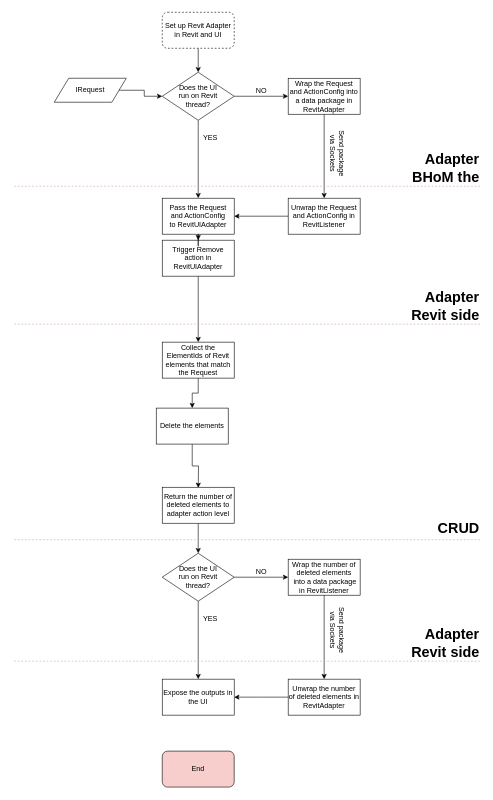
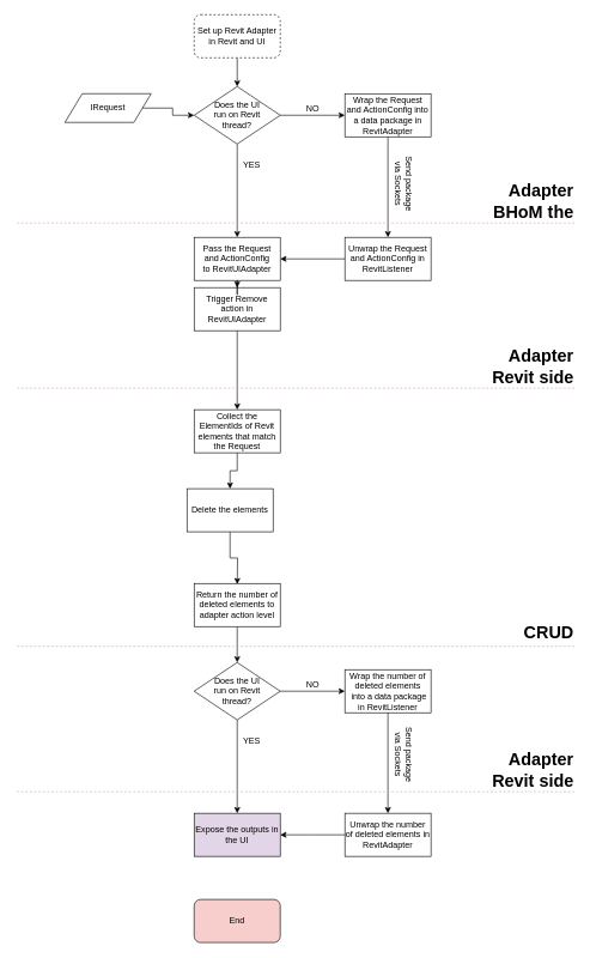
  <mxCell id="0" />
  <mxCell id="1" parent="0" />
  <mxCell id="2" value="" style="edgeStyle=orthogonalEdgeStyle;rounded=0;orthogonalLoop=1;jettySize=auto;html=1;" edge="1" parent="1" source="3" target="10"><mxGeometry relative="1" as="geometry" /></mxCell>
  <mxCell id="3" value="Set up Revit Adapter in Revit and UI" style="rounded=1;whiteSpace=wrap;html=1;dashed=1;" vertex="1" parent="1"><mxGeometry x="270" y="20" width="120" height="60" as="geometry" /></mxCell>
  <mxCell id="4" value="" style="edgeStyle=orthogonalEdgeStyle;rounded=0;orthogonalLoop=1;jettySize=auto;html=1;" edge="1" parent="1" source="5" target="10"><mxGeometry relative="1" as="geometry" /></mxCell>
  <mxCell id="5" value="IRequest" style="shape=parallelogram;perimeter=parallelogramPerimeter;whiteSpace=wrap;html=1;" vertex="1" parent="1"><mxGeometry x="90" y="130" width="120" height="40" as="geometry" /></mxCell>
  <mxCell id="6" value="" style="edgeStyle=orthogonalEdgeStyle;rounded=0;orthogonalLoop=1;jettySize=auto;html=1;entryX=0.5;entryY=0;entryDx=0;entryDy=0;" edge="1" parent="1" source="7" target="23"><mxGeometry relative="1" as="geometry"><mxPoint x="330" y="570" as="targetPoint" /></mxGeometry></mxCell>
  <mxCell id="7" value="Trigger Remove action in RevitUIAdapter" style="rounded=0;whiteSpace=wrap;html=1;" vertex="1" parent="1"><mxGeometry x="270" y="400" width="120" height="60" as="geometry" /></mxCell>
  <mxCell id="8" value="" style="edgeStyle=orthogonalEdgeStyle;rounded=0;orthogonalLoop=1;jettySize=auto;html=1;" edge="1" parent="1" source="10" target="12"><mxGeometry relative="1" as="geometry" /></mxCell>
  <mxCell id="9" value="" style="edgeStyle=orthogonalEdgeStyle;rounded=0;orthogonalLoop=1;jettySize=auto;html=1;entryX=0.5;entryY=0;entryDx=0;entryDy=0;" edge="1" parent="1" source="10" target="17"><mxGeometry relative="1" as="geometry"><mxPoint x="330" y="280" as="targetPoint" /></mxGeometry></mxCell>
  <mxCell id="10" value="Does the UI&lt;br&gt;run on Revit&lt;br&gt;thread?" style="rhombus;whiteSpace=wrap;html=1;" vertex="1" parent="1"><mxGeometry x="270" y="120" width="120" height="80" as="geometry" /></mxCell>
  <mxCell id="11" value="" style="edgeStyle=orthogonalEdgeStyle;rounded=0;orthogonalLoop=1;jettySize=auto;html=1;" edge="1" parent="1" source="12" target="14"><mxGeometry relative="1" as="geometry" /></mxCell>
  <mxCell id="12" value="Wrap the Request and ActionConfig into a data package in RevitAdapter" style="rounded=0;whiteSpace=wrap;html=1;" vertex="1" parent="1"><mxGeometry x="480" y="130" width="120" height="60" as="geometry" /></mxCell>
  <mxCell id="13" value="" style="edgeStyle=orthogonalEdgeStyle;rounded=0;orthogonalLoop=1;jettySize=auto;html=1;" edge="1" parent="1" source="14" target="17"><mxGeometry relative="1" as="geometry" /></mxCell>
  <mxCell id="14" value="Unwrap the Request and ActionConfig&amp;nbsp;in RevitListener" style="rounded=0;whiteSpace=wrap;html=1;" vertex="1" parent="1"><mxGeometry x="480" y="330" width="120" height="60" as="geometry" /></mxCell>
  <mxCell id="15" value="Send package&lt;br&gt;via Sockets" style="text;html=1;align=center;verticalAlign=middle;resizable=0;points=[];autosize=1;rotation=90;" vertex="1" parent="1"><mxGeometry x="517" y="240" width="90" height="30" as="geometry" /></mxCell>
  <mxCell id="16" value="" style="edgeStyle=orthogonalEdgeStyle;rounded=0;orthogonalLoop=1;jettySize=auto;html=1;" edge="1" parent="1" source="17" target="7"><mxGeometry relative="1" as="geometry" /></mxCell>
  <mxCell id="17" value="Pass the Request and ActionConfig to&amp;nbsp;RevitUIAdapter" style="rounded=0;whiteSpace=wrap;html=1;" vertex="1" parent="1"><mxGeometry x="270" y="330" width="120" height="60" as="geometry" /></mxCell>
  <mxCell id="18" value="NO" style="text;html=1;align=center;verticalAlign=middle;resizable=0;points=[];autosize=1;" vertex="1" parent="1"><mxGeometry x="420" y="141" width="30" height="20" as="geometry" /></mxCell>
  <mxCell id="19" value="YES" style="text;html=1;align=center;verticalAlign=middle;resizable=0;points=[];autosize=1;" vertex="1" parent="1"><mxGeometry x="330" y="220" width="40" height="20" as="geometry" /></mxCell>
  <mxCell id="20" value="" style="edgeStyle=orthogonalEdgeStyle;rounded=0;orthogonalLoop=1;jettySize=auto;html=1;" edge="1" parent="1" source="21"><mxGeometry relative="1" as="geometry"><mxPoint x="330" y="813" as="targetPoint" /></mxGeometry></mxCell>
  <mxCell id="21" value="Delete the elements" style="rounded=0;whiteSpace=wrap;html=1;" vertex="1" parent="1"><mxGeometry x="260" y="680" width="120" height="60" as="geometry" /></mxCell>
  <mxCell id="22" value="" style="edgeStyle=orthogonalEdgeStyle;rounded=0;orthogonalLoop=1;jettySize=auto;html=1;" edge="1" parent="1" source="23" target="21"><mxGeometry relative="1" as="geometry" /></mxCell>
  <mxCell id="23" value="Collect the ElementIds of Revit elements that match the Request" style="rounded=0;whiteSpace=wrap;html=1;" vertex="1" parent="1"><mxGeometry x="270" y="570" width="120" height="60" as="geometry" /></mxCell>
  <mxCell id="24" value="" style="endArrow=none;dashed=1;html=1;strokeColor=#CDA2BE;" edge="1" parent="1"><mxGeometry width="50" height="50" relative="1" as="geometry"><mxPoint x="800" y="310" as="sourcePoint" /><mxPoint x="20" y="310" as="targetPoint" /></mxGeometry></mxCell>
  <mxCell id="25" value="" style="edgeStyle=orthogonalEdgeStyle;rounded=0;orthogonalLoop=1;jettySize=auto;html=1;" edge="1" parent="1" source="26" target="34"><mxGeometry relative="1" as="geometry" /></mxCell>
  <mxCell id="26" value="Return the number of deleted elements to adapter action level" style="rounded=0;whiteSpace=wrap;html=1;" vertex="1" parent="1"><mxGeometry x="270" y="812" width="120" height="60" as="geometry" /></mxCell>
  <mxCell id="27" value="&lt;font size=&quot;1&quot;&gt;&lt;b style=&quot;font-size: 24px&quot;&gt;Adapter&lt;br&gt;BHoM the&lt;br&gt;&lt;/b&gt;&lt;/font&gt;" style="text;html=1;align=right;verticalAlign=middle;resizable=0;points=[];autosize=1;" vertex="1" parent="1"><mxGeometry x="660" y="260" width="140" height="40" as="geometry" /></mxCell>
  <mxCell id="28" value="" style="endArrow=none;dashed=1;html=1;strokeColor=#CDA2BE;" edge="1" parent="1"><mxGeometry width="50" height="50" relative="1" as="geometry"><mxPoint x="800" y="540" as="sourcePoint" /><mxPoint x="20" y="540" as="targetPoint" /></mxGeometry></mxCell>
  <mxCell id="29" value="&lt;font size=&quot;1&quot;&gt;&lt;b style=&quot;font-size: 24px&quot;&gt;Adapter&lt;br&gt;Revit side&lt;br&gt;&lt;/b&gt;&lt;/font&gt;" style="text;html=1;align=right;verticalAlign=middle;resizable=0;points=[];autosize=1;" vertex="1" parent="1"><mxGeometry x="670" y="490" width="130" height="40" as="geometry" /></mxCell>
  <mxCell id="30" value="" style="endArrow=none;dashed=1;html=1;strokeColor=#CDA2BE;" edge="1" parent="1"><mxGeometry width="50" height="50" relative="1" as="geometry"><mxPoint x="800" y="899.5" as="sourcePoint" /><mxPoint x="20" y="899.5" as="targetPoint" /></mxGeometry></mxCell>
  <mxCell id="31" value="&lt;font size=&quot;1&quot;&gt;&lt;b style=&quot;font-size: 24px&quot;&gt;CRUD&lt;/b&gt;&lt;/font&gt;" style="text;html=1;align=right;verticalAlign=middle;resizable=0;points=[];autosize=1;" vertex="1" parent="1"><mxGeometry x="720" y="869.5" width="80" height="20" as="geometry" /></mxCell>
  <mxCell id="32" value="" style="edgeStyle=orthogonalEdgeStyle;rounded=0;orthogonalLoop=1;jettySize=auto;html=1;" edge="1" parent="1" source="34" target="36"><mxGeometry relative="1" as="geometry" /></mxCell>
  <mxCell id="33" value="" style="edgeStyle=orthogonalEdgeStyle;rounded=0;orthogonalLoop=1;jettySize=auto;html=1;entryX=0.5;entryY=0;entryDx=0;entryDy=0;" edge="1" parent="1" source="34"><mxGeometry relative="1" as="geometry"><mxPoint x="330" y="1132" as="targetPoint" /></mxGeometry></mxCell>
  <mxCell id="34" value="Does the UI&lt;br&gt;run on Revit&lt;br&gt;thread?" style="rhombus;whiteSpace=wrap;html=1;" vertex="1" parent="1"><mxGeometry x="270" y="922" width="120" height="80" as="geometry" /></mxCell>
  <mxCell id="35" value="" style="edgeStyle=orthogonalEdgeStyle;rounded=0;orthogonalLoop=1;jettySize=auto;html=1;" edge="1" parent="1" source="36" target="38"><mxGeometry relative="1" as="geometry" /></mxCell>
  <mxCell id="36" value="Wrap the number of deleted elements&lt;br&gt;&amp;nbsp;into a data package in RevitListener" style="rounded=0;whiteSpace=wrap;html=1;" vertex="1" parent="1"><mxGeometry x="480" y="932" width="120" height="60" as="geometry" /></mxCell>
  <mxCell id="37" value="" style="edgeStyle=orthogonalEdgeStyle;rounded=0;orthogonalLoop=1;jettySize=auto;html=1;" edge="1" parent="1" source="38"><mxGeometry relative="1" as="geometry"><mxPoint x="390" y="1162" as="targetPoint" /></mxGeometry></mxCell>
  <mxCell id="38" value="Unwrap the number of deleted elements&amp;nbsp;in RevitAdapter" style="rounded=0;whiteSpace=wrap;html=1;" vertex="1" parent="1"><mxGeometry x="480" y="1132" width="120" height="60" as="geometry" /></mxCell>
  <mxCell id="39" value="Send package&lt;br&gt;via Sockets" style="text;html=1;align=center;verticalAlign=middle;resizable=0;points=[];autosize=1;rotation=90;" vertex="1" parent="1"><mxGeometry x="517" y="1035" width="90" height="30" as="geometry" /></mxCell>
  <mxCell id="40" value="NO" style="text;html=1;align=center;verticalAlign=middle;resizable=0;points=[];autosize=1;" vertex="1" parent="1"><mxGeometry x="420" y="943" width="30" height="20" as="geometry" /></mxCell>
  <mxCell id="41" value="YES" style="text;html=1;align=center;verticalAlign=middle;resizable=0;points=[];autosize=1;" vertex="1" parent="1"><mxGeometry x="330" y="1022" width="40" height="20" as="geometry" /></mxCell>
- <mxCell id="42" value="Expose the outputs in the UI" style="rounded=0;whiteSpace=wrap;html=1;" vertex="1" parent="1"><mxGeometry x="270" y="1132" width="120" height="60" as="geometry" /></mxCell>
+ <mxCell id="42" value="Expose the outputs in the UI" style="rounded=0;whiteSpace=wrap;html=1;fillColor=#e1d5e7;" vertex="1" parent="1"><mxGeometry x="270" y="1132" width="120" height="60" as="geometry" /></mxCell>
  <mxCell id="43" value="End" style="rounded=1;whiteSpace=wrap;html=1;fillColor=#f8cecc;" vertex="1" parent="1"><mxGeometry x="270" y="1252" width="120" height="60" as="geometry" /></mxCell>
  <mxCell id="44" value="" style="endArrow=none;dashed=1;html=1;strokeColor=#CDA2BE;" edge="1" parent="1"><mxGeometry width="50" height="50" relative="1" as="geometry"><mxPoint x="800" y="1102" as="sourcePoint" /><mxPoint x="20" y="1102" as="targetPoint" /></mxGeometry></mxCell>
  <mxCell id="45" value="&lt;font size=&quot;1&quot;&gt;&lt;b style=&quot;font-size: 24px&quot;&gt;Adapter&lt;br&gt;Revit side&lt;/b&gt;&lt;/font&gt;" style="text;html=1;align=right;verticalAlign=middle;resizable=0;points=[];autosize=1;" vertex="1" parent="1"><mxGeometry x="670" y="1052" width="130" height="40" as="geometry" /></mxCell>
